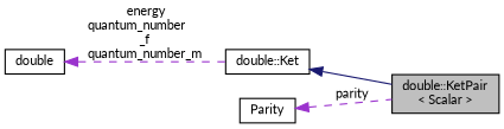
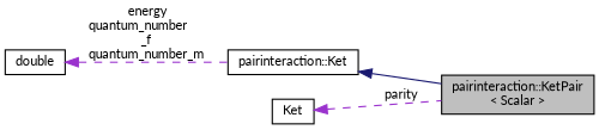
  digraph {
    fontname=Lato
    rankdir=LR
    node [color=black fontname=Lato fontsize=10 shape=record]
    edge [color=darkorchid3 dir=back fontname=Lato fontsize=10 labelfontname=Helvetica labelfontsize=10 style=dashed]
-   n1 [fillcolor=grey75 fontcolor=black height=0.2 label="double::KetPair\l\< Scalar \>" style=filled width=0.4]
-   n2 [height=0.2 label="double::Ket" width=0.4]
+   n1 [fillcolor=grey75 fontcolor=black height=0.2 label="pairinteraction::KetPair\l\< Scalar \>" style=filled width=0.4]
+   n2 [height=0.2 label="pairinteraction::Ket" width=0.4]
    n3 [height=0.2 label=double width=0.4]
-   n4 [height=0.2 label=Parity width=0.4]
+   n4 [height=0.2 label=Ket width=0.4]
    n2 -> n1 [color=midnightblue style=solid]
    n3 -> n2 [label=" energy\nquantum_number\l_f\nquantum_number_m"]
    n4 -> n1 [label=" parity"]
  }
